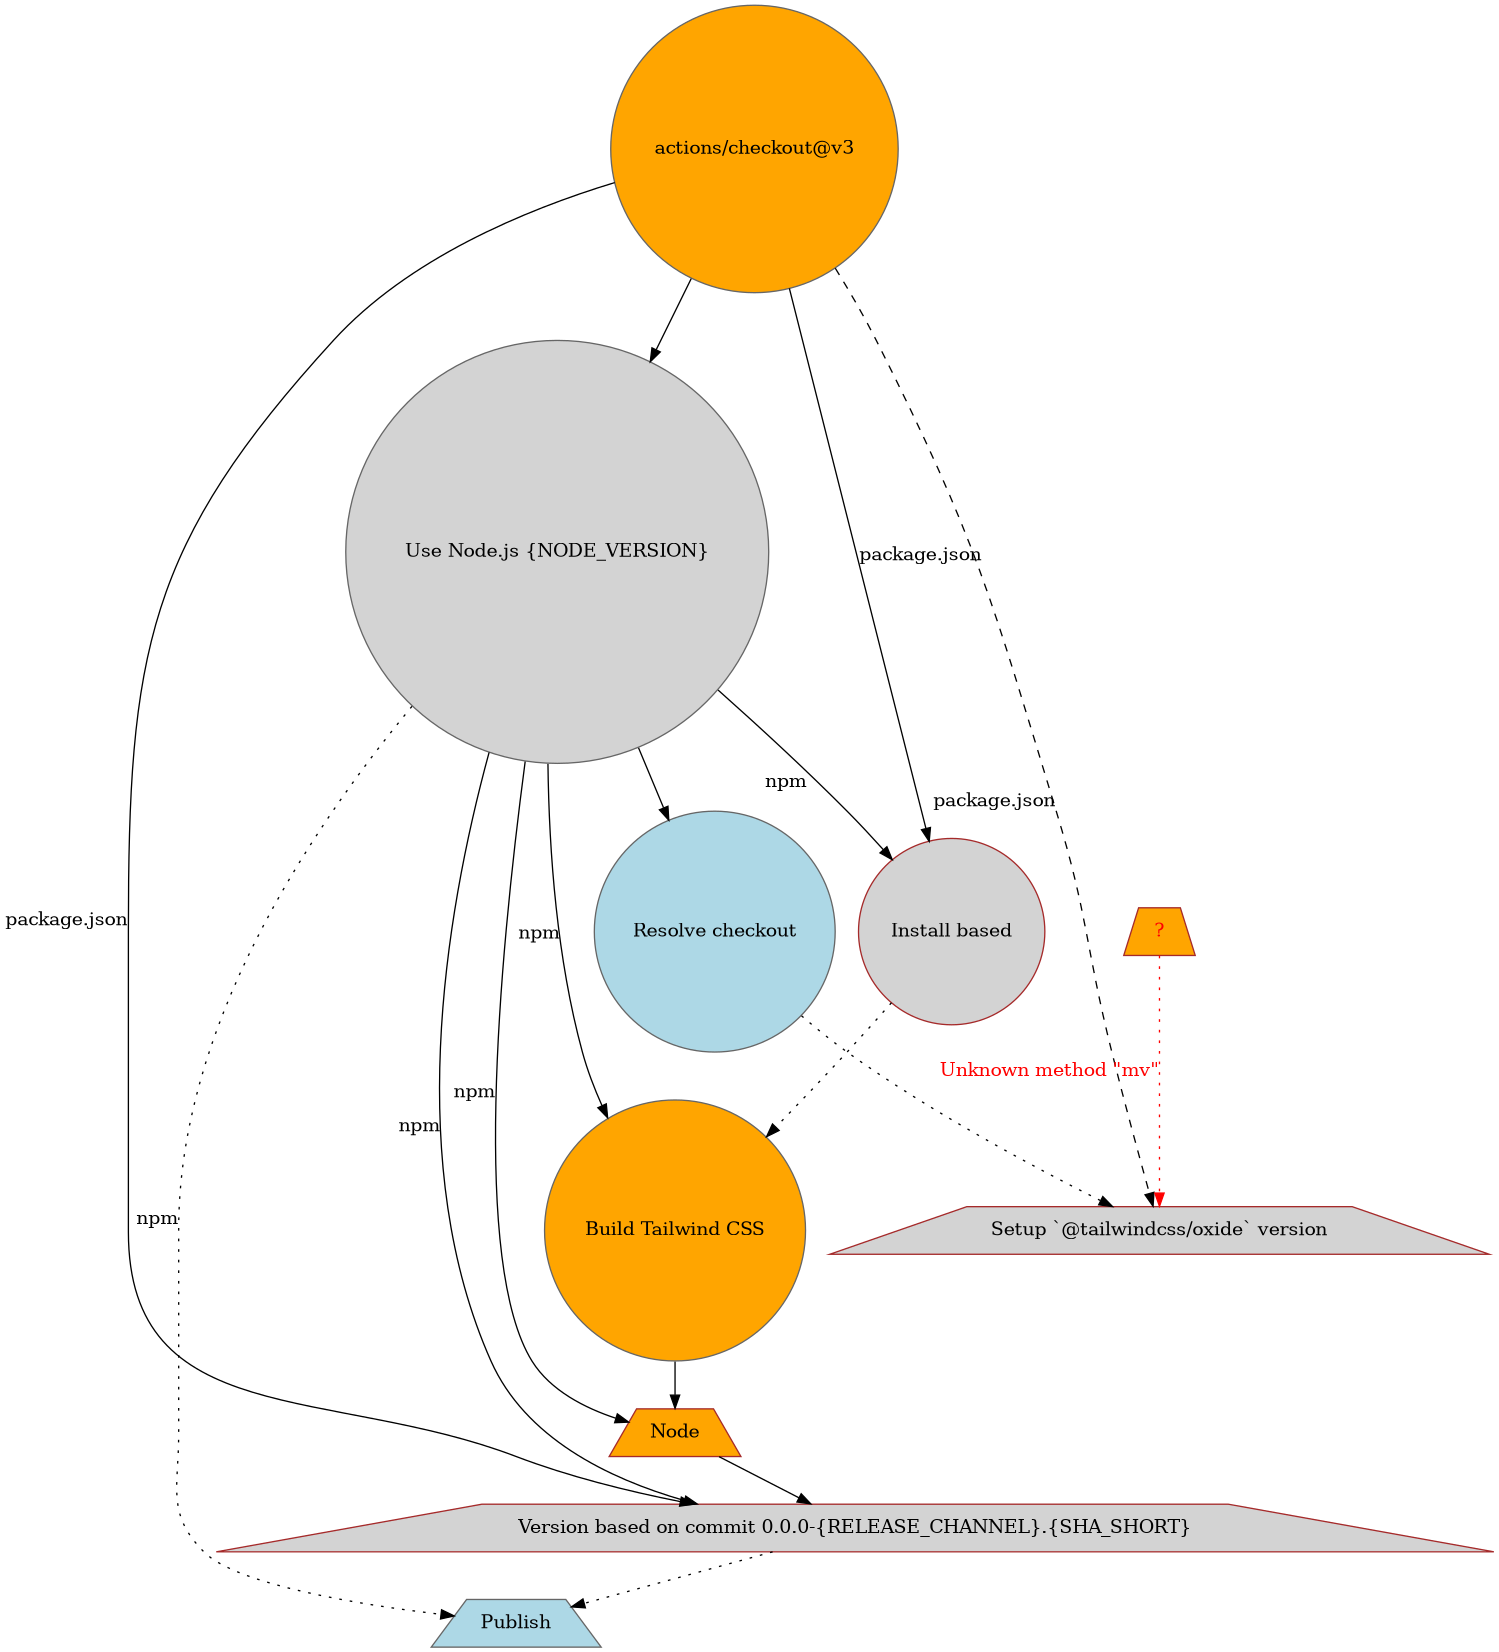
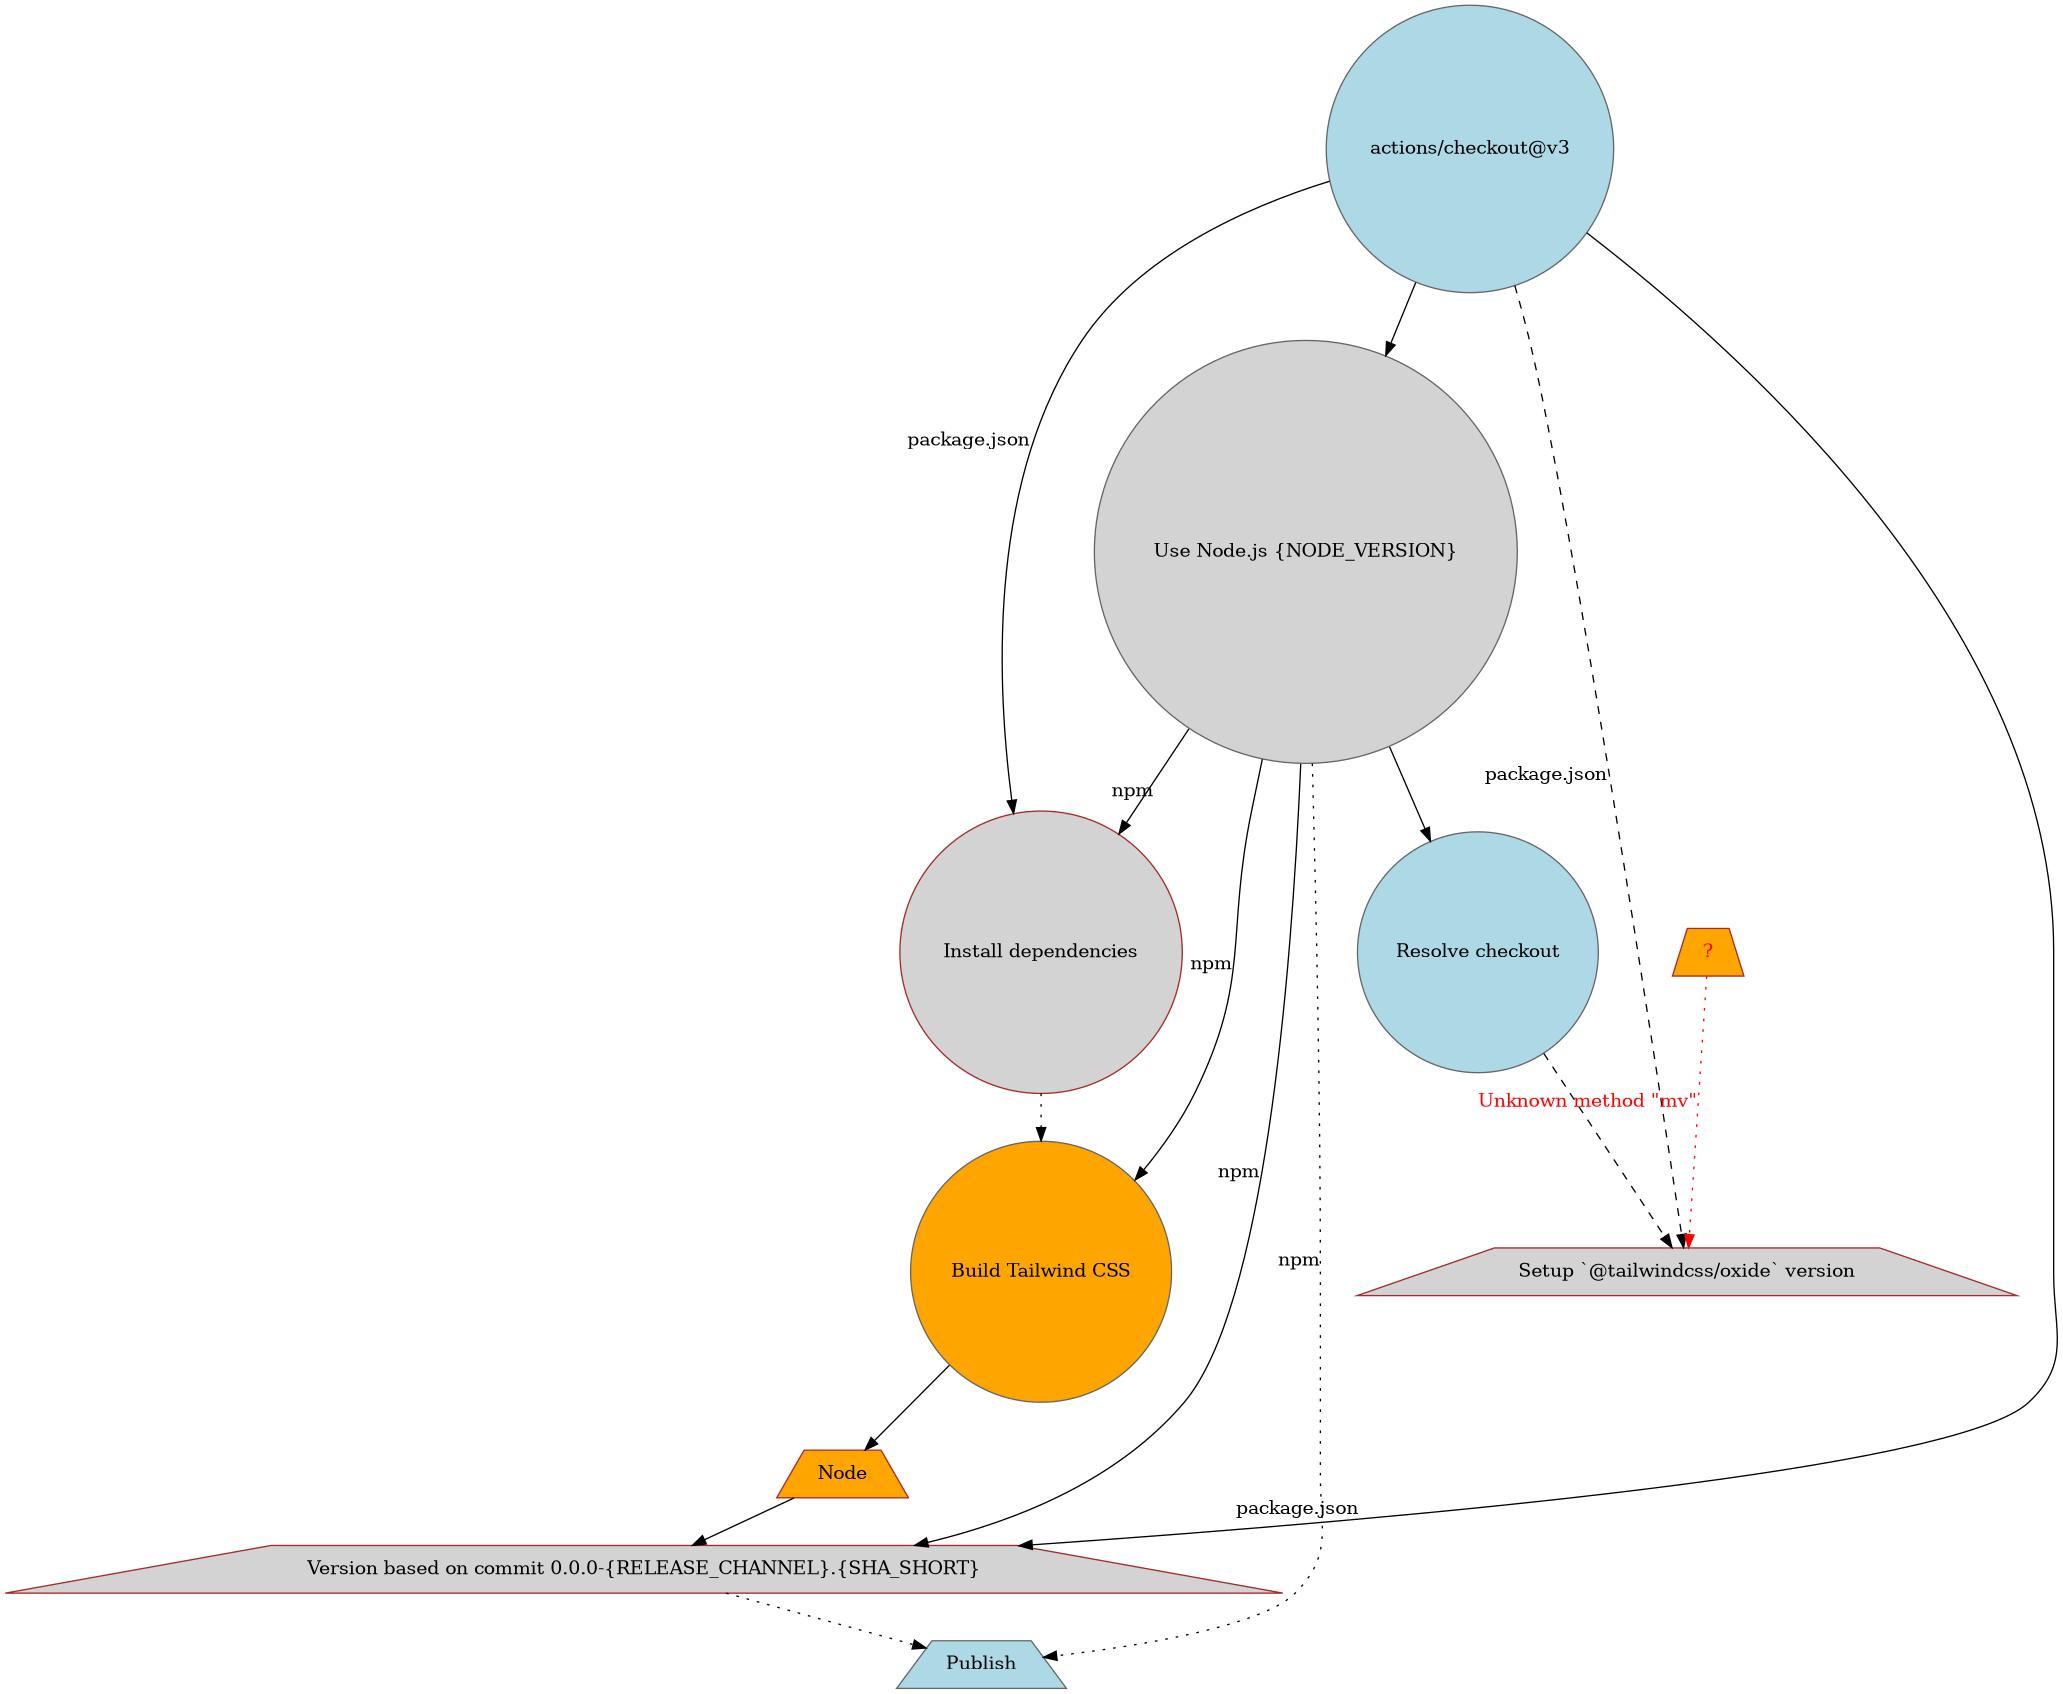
  digraph {
    node [color=gray40 fillcolor=lightgrey shape=circle style=filled]
    edge [style=solid]
    "Use Node.js {NODE_VERSION}"
-   "actions/checkout@v3" [fillcolor=orange]
+   "actions/checkout@v3" [fillcolor=lightblue]
    "Setup `@tailwindcss/oxide` version" [color=brown shape=trapezium]
-   "Install dependencies" [color=brown label="Install based"]
+   "Install dependencies" [color=brown]
    "Version based on commit 0.0.0-{RELEASE_CHANNEL}.{SHA_SHORT}" [color=brown shape=trapezium]
    "Build Tailwind CSS" [fillcolor=orange]
    n7 [fillcolor=lightblue label="Resolve checkout"]
    n8 [color=brown fillcolor=orange label="Node" shape=trapezium]
    Publish [fillcolor=lightblue shape=trapezium]
    "?" [color=brown fillcolor=orange fontcolor=red shape=trapezium]
    "Use Node.js {NODE_VERSION}" -> "Install dependencies" [xlabel=npm]
    "Use Node.js {NODE_VERSION}" -> "Version based on commit 0.0.0-{RELEASE_CHANNEL}.{SHA_SHORT}" [xlabel=npm]
    "Use Node.js {NODE_VERSION}" -> "Build Tailwind CSS" [xlabel=npm]
    "Use Node.js {NODE_VERSION}" -> n7
-   "Use Node.js {NODE_VERSION}" -> n8 [xlabel=npm]
    "Use Node.js {NODE_VERSION}" -> Publish [style=dotted xlabel=npm]
    "actions/checkout@v3" -> "Use Node.js {NODE_VERSION}"
    "actions/checkout@v3" -> "Setup `@tailwindcss/oxide` version" [decorate=false style=dashed xlabel="package.json"]
    "actions/checkout@v3" -> "Install dependencies" [decorate=false xlabel="package.json"]
    "actions/checkout@v3" -> "Version based on commit 0.0.0-{RELEASE_CHANNEL}.{SHA_SHORT}" [decorate=false xlabel="package.json"]
    "Install dependencies" -> "Build Tailwind CSS" [style=dotted]
    "Version based on commit 0.0.0-{RELEASE_CHANNEL}.{SHA_SHORT}" -> Publish [style=dotted]
    "Build Tailwind CSS" -> n8
-   n7 -> "Setup `@tailwindcss/oxide` version" [style=dotted]
+   n7 -> "Setup `@tailwindcss/oxide` version" [style=dashed]
    n8 -> "Version based on commit 0.0.0-{RELEASE_CHANNEL}.{SHA_SHORT}"
    "?" -> "Setup `@tailwindcss/oxide` version" [color=red fontcolor=red style=dotted xlabel="Unknown method \"mv\""]
  }
